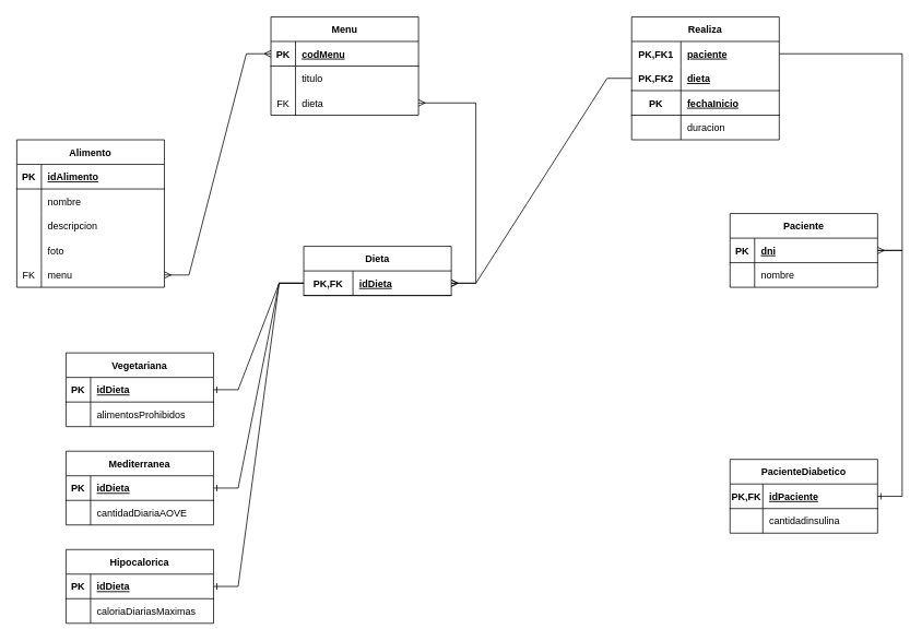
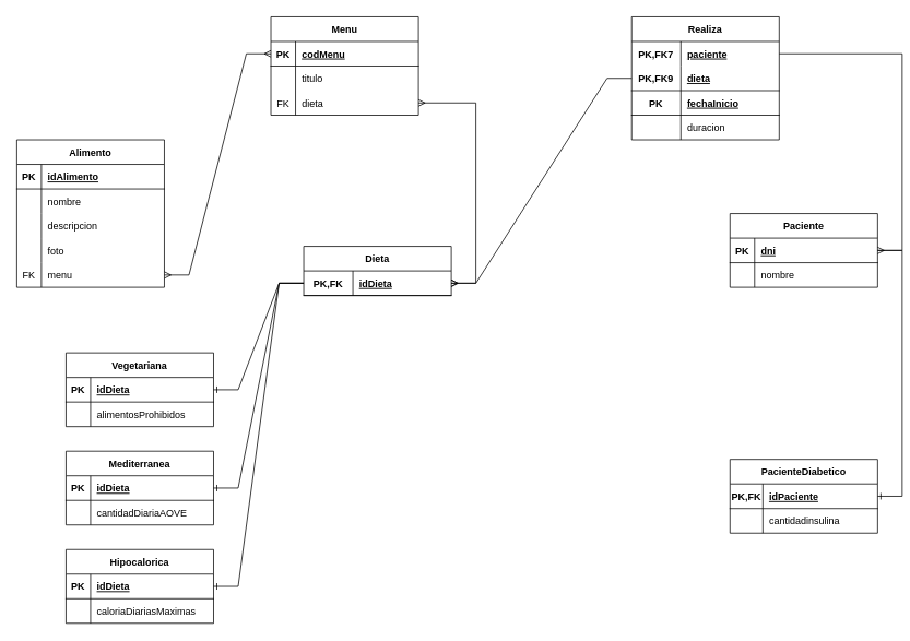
  <mxCell id="0" />
  <mxCell id="1" parent="0" />
  <mxCell id="2" value="Alimento" style="shape=table;startSize=30;container=1;collapsible=1;childLayout=tableLayout;fixedRows=1;rowLines=0;fontStyle=1;align=center;resizeLast=1;" vertex="1" parent="1"><mxGeometry x="20" y="170" width="180" height="180" as="geometry" /></mxCell>
  <mxCell id="3" value="" style="shape=tableRow;horizontal=0;startSize=0;swimlaneHead=0;swimlaneBody=0;fillColor=none;collapsible=0;dropTarget=0;points=[[0,0.5],[1,0.5]];portConstraint=eastwest;top=0;left=0;right=0;bottom=1;" vertex="1" parent="2"><mxGeometry y="30" width="180" height="30" as="geometry" /></mxCell>
  <mxCell id="4" value="PK" style="shape=partialRectangle;connectable=0;fillColor=none;top=0;left=0;bottom=0;right=0;fontStyle=1;overflow=hidden;" vertex="1" parent="3"><mxGeometry width="30" height="30" as="geometry"><mxRectangle width="30" height="30" as="alternateBounds" /></mxGeometry></mxCell>
  <mxCell id="5" value="idAlimento" style="shape=partialRectangle;connectable=0;fillColor=none;top=0;left=0;bottom=0;right=0;align=left;spacingLeft=6;fontStyle=5;overflow=hidden;" vertex="1" parent="3"><mxGeometry x="30" width="150" height="30" as="geometry"><mxRectangle width="150" height="30" as="alternateBounds" /></mxGeometry></mxCell>
  <mxCell id="6" value="" style="shape=tableRow;horizontal=0;startSize=0;swimlaneHead=0;swimlaneBody=0;fillColor=none;collapsible=0;dropTarget=0;points=[[0,0.5],[1,0.5]];portConstraint=eastwest;top=0;left=0;right=0;bottom=0;" vertex="1" parent="2"><mxGeometry y="60" width="180" height="30" as="geometry" /></mxCell>
  <mxCell id="7" value="" style="shape=partialRectangle;connectable=0;fillColor=none;top=0;left=0;bottom=0;right=0;editable=1;overflow=hidden;" vertex="1" parent="6"><mxGeometry width="30" height="30" as="geometry"><mxRectangle width="30" height="30" as="alternateBounds" /></mxGeometry></mxCell>
  <mxCell id="8" value="nombre" style="shape=partialRectangle;connectable=0;fillColor=none;top=0;left=0;bottom=0;right=0;align=left;spacingLeft=6;overflow=hidden;" vertex="1" parent="6"><mxGeometry x="30" width="150" height="30" as="geometry"><mxRectangle width="150" height="30" as="alternateBounds" /></mxGeometry></mxCell>
  <mxCell id="9" value="" style="shape=tableRow;horizontal=0;startSize=0;swimlaneHead=0;swimlaneBody=0;fillColor=none;collapsible=0;dropTarget=0;points=[[0,0.5],[1,0.5]];portConstraint=eastwest;top=0;left=0;right=0;bottom=0;" vertex="1" parent="2"><mxGeometry y="90" width="180" height="30" as="geometry" /></mxCell>
  <mxCell id="10" value="" style="shape=partialRectangle;connectable=0;fillColor=none;top=0;left=0;bottom=0;right=0;editable=1;overflow=hidden;" vertex="1" parent="9"><mxGeometry width="30" height="30" as="geometry"><mxRectangle width="30" height="30" as="alternateBounds" /></mxGeometry></mxCell>
  <mxCell id="11" value="descripcion" style="shape=partialRectangle;connectable=0;fillColor=none;top=0;left=0;bottom=0;right=0;align=left;spacingLeft=6;overflow=hidden;" vertex="1" parent="9"><mxGeometry x="30" width="150" height="30" as="geometry"><mxRectangle width="150" height="30" as="alternateBounds" /></mxGeometry></mxCell>
  <mxCell id="12" value="" style="shape=tableRow;horizontal=0;startSize=0;swimlaneHead=0;swimlaneBody=0;fillColor=none;collapsible=0;dropTarget=0;points=[[0,0.5],[1,0.5]];portConstraint=eastwest;top=0;left=0;right=0;bottom=0;" vertex="1" parent="2"><mxGeometry y="120" width="180" height="30" as="geometry" /></mxCell>
  <mxCell id="13" value="" style="shape=partialRectangle;connectable=0;fillColor=none;top=0;left=0;bottom=0;right=0;editable=1;overflow=hidden;" vertex="1" parent="12"><mxGeometry width="30" height="30" as="geometry"><mxRectangle width="30" height="30" as="alternateBounds" /></mxGeometry></mxCell>
  <mxCell id="14" value="foto" style="shape=partialRectangle;connectable=0;fillColor=none;top=0;left=0;bottom=0;right=0;align=left;spacingLeft=6;overflow=hidden;" vertex="1" parent="12"><mxGeometry x="30" width="150" height="30" as="geometry"><mxRectangle width="150" height="30" as="alternateBounds" /></mxGeometry></mxCell>
  <mxCell id="15" value="" style="shape=tableRow;horizontal=0;startSize=0;swimlaneHead=0;swimlaneBody=0;fillColor=none;collapsible=0;dropTarget=0;points=[[0,0.5],[1,0.5]];portConstraint=eastwest;top=0;left=0;right=0;bottom=0;" vertex="1" parent="2"><mxGeometry y="150" width="180" height="30" as="geometry" /></mxCell>
  <mxCell id="16" value="FK" style="shape=partialRectangle;connectable=0;fillColor=none;top=0;left=0;bottom=0;right=0;fontStyle=0;overflow=hidden;" vertex="1" parent="15"><mxGeometry width="30" height="30" as="geometry"><mxRectangle width="30" height="30" as="alternateBounds" /></mxGeometry></mxCell>
  <mxCell id="17" value="menu" style="shape=partialRectangle;connectable=0;fillColor=none;top=0;left=0;bottom=0;right=0;align=left;spacingLeft=6;fontStyle=0;overflow=hidden;" vertex="1" parent="15"><mxGeometry x="30" width="150" height="30" as="geometry"><mxRectangle width="150" height="30" as="alternateBounds" /></mxGeometry></mxCell>
  <mxCell id="18" value="Menu" style="shape=table;startSize=30;container=1;collapsible=1;childLayout=tableLayout;fixedRows=1;rowLines=0;fontStyle=1;align=center;resizeLast=1;" vertex="1" parent="1"><mxGeometry x="330" y="20" width="180" height="120" as="geometry" /></mxCell>
  <mxCell id="19" value="" style="shape=tableRow;horizontal=0;startSize=0;swimlaneHead=0;swimlaneBody=0;fillColor=none;collapsible=0;dropTarget=0;points=[[0,0.5],[1,0.5]];portConstraint=eastwest;top=0;left=0;right=0;bottom=1;" vertex="1" parent="18"><mxGeometry y="30" width="180" height="30" as="geometry" /></mxCell>
  <mxCell id="20" value="PK" style="shape=partialRectangle;connectable=0;fillColor=none;top=0;left=0;bottom=0;right=0;fontStyle=1;overflow=hidden;" vertex="1" parent="19"><mxGeometry width="30" height="30" as="geometry"><mxRectangle width="30" height="30" as="alternateBounds" /></mxGeometry></mxCell>
  <mxCell id="21" value="codMenu" style="shape=partialRectangle;connectable=0;fillColor=none;top=0;left=0;bottom=0;right=0;align=left;spacingLeft=6;fontStyle=5;overflow=hidden;" vertex="1" parent="19"><mxGeometry x="30" width="150" height="30" as="geometry"><mxRectangle width="150" height="30" as="alternateBounds" /></mxGeometry></mxCell>
  <mxCell id="22" value="" style="shape=tableRow;horizontal=0;startSize=0;swimlaneHead=0;swimlaneBody=0;fillColor=none;collapsible=0;dropTarget=0;points=[[0,0.5],[1,0.5]];portConstraint=eastwest;top=0;left=0;right=0;bottom=0;" vertex="1" parent="18"><mxGeometry y="60" width="180" height="30" as="geometry" /></mxCell>
  <mxCell id="23" value="" style="shape=partialRectangle;connectable=0;fillColor=none;top=0;left=0;bottom=0;right=0;editable=1;overflow=hidden;" vertex="1" parent="22"><mxGeometry width="30" height="30" as="geometry"><mxRectangle width="30" height="30" as="alternateBounds" /></mxGeometry></mxCell>
  <mxCell id="24" value="titulo" style="shape=partialRectangle;connectable=0;fillColor=none;top=0;left=0;bottom=0;right=0;align=left;spacingLeft=6;overflow=hidden;" vertex="1" parent="22"><mxGeometry x="30" width="150" height="30" as="geometry"><mxRectangle width="150" height="30" as="alternateBounds" /></mxGeometry></mxCell>
  <mxCell id="25" value="" style="shape=tableRow;horizontal=0;startSize=0;swimlaneHead=0;swimlaneBody=0;fillColor=none;collapsible=0;dropTarget=0;points=[[0,0.5],[1,0.5]];portConstraint=eastwest;top=0;left=0;right=0;bottom=0;" vertex="1" parent="18"><mxGeometry y="90" width="180" height="30" as="geometry" /></mxCell>
  <mxCell id="26" value="FK" style="shape=partialRectangle;connectable=0;fillColor=none;top=0;left=0;bottom=0;right=0;editable=1;overflow=hidden;" vertex="1" parent="25"><mxGeometry width="30" height="30" as="geometry"><mxRectangle width="30" height="30" as="alternateBounds" /></mxGeometry></mxCell>
  <mxCell id="27" value="dieta" style="shape=partialRectangle;connectable=0;fillColor=none;top=0;left=0;bottom=0;right=0;align=left;spacingLeft=6;overflow=hidden;" vertex="1" parent="25"><mxGeometry x="30" width="150" height="30" as="geometry"><mxRectangle width="150" height="30" as="alternateBounds" /></mxGeometry></mxCell>
  <mxCell id="28" value="Vegetariana" style="shape=table;startSize=30;container=1;collapsible=1;childLayout=tableLayout;fixedRows=1;rowLines=0;fontStyle=1;align=center;resizeLast=1;" vertex="1" parent="1"><mxGeometry x="80" y="430" width="180" height="90" as="geometry" /></mxCell>
  <mxCell id="29" value="" style="shape=tableRow;horizontal=0;startSize=0;swimlaneHead=0;swimlaneBody=0;fillColor=none;collapsible=0;dropTarget=0;points=[[0,0.5],[1,0.5]];portConstraint=eastwest;top=0;left=0;right=0;bottom=1;" vertex="1" parent="28"><mxGeometry y="30" width="180" height="30" as="geometry" /></mxCell>
  <mxCell id="30" value="PK" style="shape=partialRectangle;connectable=0;fillColor=none;top=0;left=0;bottom=0;right=0;fontStyle=1;overflow=hidden;" vertex="1" parent="29"><mxGeometry width="30" height="30" as="geometry"><mxRectangle width="30" height="30" as="alternateBounds" /></mxGeometry></mxCell>
  <mxCell id="31" value="idDieta" style="shape=partialRectangle;connectable=0;fillColor=none;top=0;left=0;bottom=0;right=0;align=left;spacingLeft=6;fontStyle=5;overflow=hidden;" vertex="1" parent="29"><mxGeometry x="30" width="150" height="30" as="geometry"><mxRectangle width="150" height="30" as="alternateBounds" /></mxGeometry></mxCell>
  <mxCell id="32" value="" style="shape=tableRow;horizontal=0;startSize=0;swimlaneHead=0;swimlaneBody=0;fillColor=none;collapsible=0;dropTarget=0;points=[[0,0.5],[1,0.5]];portConstraint=eastwest;top=0;left=0;right=0;bottom=0;" vertex="1" parent="28"><mxGeometry y="60" width="180" height="30" as="geometry" /></mxCell>
  <mxCell id="33" value="" style="shape=partialRectangle;connectable=0;fillColor=none;top=0;left=0;bottom=0;right=0;editable=1;overflow=hidden;" vertex="1" parent="32"><mxGeometry width="30" height="30" as="geometry"><mxRectangle width="30" height="30" as="alternateBounds" /></mxGeometry></mxCell>
  <mxCell id="34" value="alimentosProhibidos" style="shape=partialRectangle;connectable=0;fillColor=none;top=0;left=0;bottom=0;right=0;align=left;spacingLeft=6;overflow=hidden;" vertex="1" parent="32"><mxGeometry x="30" width="150" height="30" as="geometry"><mxRectangle width="150" height="30" as="alternateBounds" /></mxGeometry></mxCell>
  <mxCell id="35" value="Mediterranea" style="shape=table;startSize=30;container=1;collapsible=1;childLayout=tableLayout;fixedRows=1;rowLines=0;fontStyle=1;align=center;resizeLast=1;" vertex="1" parent="1"><mxGeometry x="80" y="550" width="180" height="90" as="geometry" /></mxCell>
  <mxCell id="36" value="" style="shape=tableRow;horizontal=0;startSize=0;swimlaneHead=0;swimlaneBody=0;fillColor=none;collapsible=0;dropTarget=0;points=[[0,0.5],[1,0.5]];portConstraint=eastwest;top=0;left=0;right=0;bottom=1;" vertex="1" parent="35"><mxGeometry y="30" width="180" height="30" as="geometry" /></mxCell>
  <mxCell id="37" value="PK" style="shape=partialRectangle;connectable=0;fillColor=none;top=0;left=0;bottom=0;right=0;fontStyle=1;overflow=hidden;" vertex="1" parent="36"><mxGeometry width="30" height="30" as="geometry"><mxRectangle width="30" height="30" as="alternateBounds" /></mxGeometry></mxCell>
  <mxCell id="38" value="idDieta" style="shape=partialRectangle;connectable=0;fillColor=none;top=0;left=0;bottom=0;right=0;align=left;spacingLeft=6;fontStyle=5;overflow=hidden;" vertex="1" parent="36"><mxGeometry x="30" width="150" height="30" as="geometry"><mxRectangle width="150" height="30" as="alternateBounds" /></mxGeometry></mxCell>
  <mxCell id="39" value="" style="shape=tableRow;horizontal=0;startSize=0;swimlaneHead=0;swimlaneBody=0;fillColor=none;collapsible=0;dropTarget=0;points=[[0,0.5],[1,0.5]];portConstraint=eastwest;top=0;left=0;right=0;bottom=0;" vertex="1" parent="35"><mxGeometry y="60" width="180" height="30" as="geometry" /></mxCell>
  <mxCell id="40" value="" style="shape=partialRectangle;connectable=0;fillColor=none;top=0;left=0;bottom=0;right=0;editable=1;overflow=hidden;" vertex="1" parent="39"><mxGeometry width="30" height="30" as="geometry"><mxRectangle width="30" height="30" as="alternateBounds" /></mxGeometry></mxCell>
  <mxCell id="41" value="cantidadDiariaAOVE" style="shape=partialRectangle;connectable=0;fillColor=none;top=0;left=0;bottom=0;right=0;align=left;spacingLeft=6;overflow=hidden;" vertex="1" parent="39"><mxGeometry x="30" width="150" height="30" as="geometry"><mxRectangle width="150" height="30" as="alternateBounds" /></mxGeometry></mxCell>
  <mxCell id="42" value="Hipocalorica" style="shape=table;startSize=30;container=1;collapsible=1;childLayout=tableLayout;fixedRows=1;rowLines=0;fontStyle=1;align=center;resizeLast=1;" vertex="1" parent="1"><mxGeometry x="80" y="670" width="180" height="90" as="geometry" /></mxCell>
  <mxCell id="43" value="" style="shape=tableRow;horizontal=0;startSize=0;swimlaneHead=0;swimlaneBody=0;fillColor=none;collapsible=0;dropTarget=0;points=[[0,0.5],[1,0.5]];portConstraint=eastwest;top=0;left=0;right=0;bottom=1;" vertex="1" parent="42"><mxGeometry y="30" width="180" height="30" as="geometry" /></mxCell>
  <mxCell id="44" value="PK" style="shape=partialRectangle;connectable=0;fillColor=none;top=0;left=0;bottom=0;right=0;fontStyle=1;overflow=hidden;" vertex="1" parent="43"><mxGeometry width="30" height="30" as="geometry"><mxRectangle width="30" height="30" as="alternateBounds" /></mxGeometry></mxCell>
  <mxCell id="45" value="idDieta" style="shape=partialRectangle;connectable=0;fillColor=none;top=0;left=0;bottom=0;right=0;align=left;spacingLeft=6;fontStyle=5;overflow=hidden;" vertex="1" parent="43"><mxGeometry x="30" width="150" height="30" as="geometry"><mxRectangle width="150" height="30" as="alternateBounds" /></mxGeometry></mxCell>
  <mxCell id="46" value="" style="shape=tableRow;horizontal=0;startSize=0;swimlaneHead=0;swimlaneBody=0;fillColor=none;collapsible=0;dropTarget=0;points=[[0,0.5],[1,0.5]];portConstraint=eastwest;top=0;left=0;right=0;bottom=0;" vertex="1" parent="42"><mxGeometry y="60" width="180" height="30" as="geometry" /></mxCell>
  <mxCell id="47" value="" style="shape=partialRectangle;connectable=0;fillColor=none;top=0;left=0;bottom=0;right=0;editable=1;overflow=hidden;" vertex="1" parent="46"><mxGeometry width="30" height="30" as="geometry"><mxRectangle width="30" height="30" as="alternateBounds" /></mxGeometry></mxCell>
  <mxCell id="48" value="caloriaDiariasMaximas" style="shape=partialRectangle;connectable=0;fillColor=none;top=0;left=0;bottom=0;right=0;align=left;spacingLeft=6;overflow=hidden;" vertex="1" parent="46"><mxGeometry x="30" width="150" height="30" as="geometry"><mxRectangle width="150" height="30" as="alternateBounds" /></mxGeometry></mxCell>
  <mxCell id="49" value="Dieta" style="shape=table;startSize=30;container=1;collapsible=1;childLayout=tableLayout;fixedRows=1;rowLines=0;fontStyle=1;align=center;resizeLast=1;" vertex="1" parent="1"><mxGeometry x="370" y="300" width="180" height="60" as="geometry" /></mxCell>
  <mxCell id="50" value="" style="shape=tableRow;horizontal=0;startSize=0;swimlaneHead=0;swimlaneBody=0;fillColor=none;collapsible=0;dropTarget=0;points=[[0,0.5],[1,0.5]];portConstraint=eastwest;top=0;left=0;right=0;bottom=1;" vertex="1" parent="49"><mxGeometry y="30" width="180" height="30" as="geometry" /></mxCell>
  <mxCell id="51" value="PK,FK" style="shape=partialRectangle;connectable=0;fillColor=none;top=0;left=0;bottom=0;right=0;fontStyle=1;overflow=hidden;" vertex="1" parent="50"><mxGeometry width="60" height="30" as="geometry"><mxRectangle width="60" height="30" as="alternateBounds" /></mxGeometry></mxCell>
  <mxCell id="52" value="idDieta" style="shape=partialRectangle;connectable=0;fillColor=none;top=0;left=0;bottom=0;right=0;align=left;spacingLeft=6;fontStyle=5;overflow=hidden;" vertex="1" parent="50"><mxGeometry x="60" width="120" height="30" as="geometry"><mxRectangle width="120" height="30" as="alternateBounds" /></mxGeometry></mxCell>
  <mxCell id="53" value="Paciente" style="shape=table;startSize=30;container=1;collapsible=1;childLayout=tableLayout;fixedRows=1;rowLines=0;fontStyle=1;align=center;resizeLast=1;" vertex="1" parent="1"><mxGeometry x="890" y="260" width="180" height="90" as="geometry" /></mxCell>
  <mxCell id="54" value="" style="shape=tableRow;horizontal=0;startSize=0;swimlaneHead=0;swimlaneBody=0;fillColor=none;collapsible=0;dropTarget=0;points=[[0,0.5],[1,0.5]];portConstraint=eastwest;top=0;left=0;right=0;bottom=1;" vertex="1" parent="53"><mxGeometry y="30" width="180" height="30" as="geometry" /></mxCell>
  <mxCell id="55" value="PK" style="shape=partialRectangle;connectable=0;fillColor=none;top=0;left=0;bottom=0;right=0;fontStyle=1;overflow=hidden;" vertex="1" parent="54"><mxGeometry width="30" height="30" as="geometry"><mxRectangle width="30" height="30" as="alternateBounds" /></mxGeometry></mxCell>
  <mxCell id="56" value="dni" style="shape=partialRectangle;connectable=0;fillColor=none;top=0;left=0;bottom=0;right=0;align=left;spacingLeft=6;fontStyle=5;overflow=hidden;" vertex="1" parent="54"><mxGeometry x="30" width="150" height="30" as="geometry"><mxRectangle width="150" height="30" as="alternateBounds" /></mxGeometry></mxCell>
  <mxCell id="57" value="" style="shape=tableRow;horizontal=0;startSize=0;swimlaneHead=0;swimlaneBody=0;fillColor=none;collapsible=0;dropTarget=0;points=[[0,0.5],[1,0.5]];portConstraint=eastwest;top=0;left=0;right=0;bottom=0;" vertex="1" parent="53"><mxGeometry y="60" width="180" height="30" as="geometry" /></mxCell>
  <mxCell id="58" value="" style="shape=partialRectangle;connectable=0;fillColor=none;top=0;left=0;bottom=0;right=0;editable=1;overflow=hidden;" vertex="1" parent="57"><mxGeometry width="30" height="30" as="geometry"><mxRectangle width="30" height="30" as="alternateBounds" /></mxGeometry></mxCell>
  <mxCell id="59" value="nombre" style="shape=partialRectangle;connectable=0;fillColor=none;top=0;left=0;bottom=0;right=0;align=left;spacingLeft=6;overflow=hidden;" vertex="1" parent="57"><mxGeometry x="30" width="150" height="30" as="geometry"><mxRectangle width="150" height="30" as="alternateBounds" /></mxGeometry></mxCell>
  <mxCell id="60" value="Realiza" style="shape=table;startSize=30;container=1;collapsible=1;childLayout=tableLayout;fixedRows=1;rowLines=0;fontStyle=1;align=center;resizeLast=1;" vertex="1" parent="1"><mxGeometry x="770" y="20" width="180" height="150" as="geometry" /></mxCell>
  <mxCell id="61" value="" style="shape=tableRow;horizontal=0;startSize=0;swimlaneHead=0;swimlaneBody=0;fillColor=none;collapsible=0;dropTarget=0;points=[[0,0.5],[1,0.5]];portConstraint=eastwest;top=0;left=0;right=0;bottom=0;" vertex="1" parent="60"><mxGeometry y="30" width="180" height="30" as="geometry" /></mxCell>
- <mxCell id="62" value="PK,FK1" style="shape=partialRectangle;connectable=0;fillColor=none;top=0;left=0;bottom=0;right=0;fontStyle=1;overflow=hidden;" vertex="1" parent="61"><mxGeometry width="60" height="30" as="geometry"><mxRectangle width="60" height="30" as="alternateBounds" /></mxGeometry></mxCell>
+ <mxCell id="62" value="PK,FK7" style="shape=partialRectangle;connectable=0;fillColor=none;top=0;left=0;bottom=0;right=0;fontStyle=1;overflow=hidden;" vertex="1" parent="61"><mxGeometry width="60" height="30" as="geometry"><mxRectangle width="60" height="30" as="alternateBounds" /></mxGeometry></mxCell>
  <mxCell id="63" value="paciente" style="shape=partialRectangle;connectable=0;fillColor=none;top=0;left=0;bottom=0;right=0;align=left;spacingLeft=6;fontStyle=5;overflow=hidden;" vertex="1" parent="61"><mxGeometry x="60" width="120" height="30" as="geometry"><mxRectangle width="120" height="30" as="alternateBounds" /></mxGeometry></mxCell>
  <mxCell id="64" value="" style="shape=tableRow;horizontal=0;startSize=0;swimlaneHead=0;swimlaneBody=0;fillColor=none;collapsible=0;dropTarget=0;points=[[0,0.5],[1,0.5]];portConstraint=eastwest;top=0;left=0;right=0;bottom=1;strokeColor=inherit;" vertex="1" parent="60"><mxGeometry y="60" width="180" height="30" as="geometry" /></mxCell>
- <mxCell id="65" value="PK,FK2" style="shape=partialRectangle;connectable=0;fillColor=none;top=0;left=0;bottom=0;right=0;fontStyle=1;overflow=hidden;" vertex="1" parent="64"><mxGeometry width="60" height="30" as="geometry"><mxRectangle width="60" height="30" as="alternateBounds" /></mxGeometry></mxCell>
+ <mxCell id="65" value="PK,FK9" style="shape=partialRectangle;connectable=0;fillColor=none;top=0;left=0;bottom=0;right=0;fontStyle=1;overflow=hidden;" vertex="1" parent="64"><mxGeometry width="60" height="30" as="geometry"><mxRectangle width="60" height="30" as="alternateBounds" /></mxGeometry></mxCell>
  <mxCell id="66" value="dieta" style="shape=partialRectangle;connectable=0;fillColor=none;top=0;left=0;bottom=0;right=0;align=left;spacingLeft=6;fontStyle=5;overflow=hidden;" vertex="1" parent="64"><mxGeometry x="60" width="120" height="30" as="geometry"><mxRectangle width="120" height="30" as="alternateBounds" /></mxGeometry></mxCell>
  <mxCell id="67" value="" style="shape=tableRow;horizontal=0;startSize=0;swimlaneHead=0;swimlaneBody=0;fillColor=none;collapsible=0;dropTarget=0;points=[[0,0.5],[1,0.5]];portConstraint=eastwest;top=0;left=0;right=0;bottom=1;" vertex="1" parent="60"><mxGeometry y="90" width="180" height="30" as="geometry" /></mxCell>
  <mxCell id="68" value="PK" style="shape=partialRectangle;connectable=0;fillColor=none;top=0;left=0;bottom=0;right=0;fontStyle=1;overflow=hidden;" vertex="1" parent="67"><mxGeometry width="60" height="30" as="geometry"><mxRectangle width="60" height="30" as="alternateBounds" /></mxGeometry></mxCell>
  <mxCell id="69" value="fechaInicio" style="shape=partialRectangle;connectable=0;fillColor=none;top=0;left=0;bottom=0;right=0;align=left;spacingLeft=6;fontStyle=5;overflow=hidden;" vertex="1" parent="67"><mxGeometry x="60" width="120" height="30" as="geometry"><mxRectangle width="120" height="30" as="alternateBounds" /></mxGeometry></mxCell>
  <mxCell id="70" value="" style="shape=tableRow;horizontal=0;startSize=0;swimlaneHead=0;swimlaneBody=0;fillColor=none;collapsible=0;dropTarget=0;points=[[0,0.5],[1,0.5]];portConstraint=eastwest;top=0;left=0;right=0;bottom=0;" vertex="1" parent="60"><mxGeometry y="120" width="180" height="30" as="geometry" /></mxCell>
  <mxCell id="71" value="" style="shape=partialRectangle;connectable=0;fillColor=none;top=0;left=0;bottom=0;right=0;fontStyle=0;overflow=hidden;" vertex="1" parent="70"><mxGeometry width="60" height="30" as="geometry"><mxRectangle width="60" height="30" as="alternateBounds" /></mxGeometry></mxCell>
  <mxCell id="72" value="duracion" style="shape=partialRectangle;connectable=0;fillColor=none;top=0;left=0;bottom=0;right=0;align=left;spacingLeft=6;fontStyle=0;overflow=hidden;" vertex="1" parent="70"><mxGeometry x="60" width="120" height="30" as="geometry"><mxRectangle width="120" height="30" as="alternateBounds" /></mxGeometry></mxCell>
  <mxCell id="73" value="PacienteDiabetico" style="shape=table;startSize=30;container=1;collapsible=1;childLayout=tableLayout;fixedRows=1;rowLines=0;fontStyle=1;align=center;resizeLast=1;" vertex="1" parent="1"><mxGeometry x="890" y="560" width="180" height="90" as="geometry" /></mxCell>
  <mxCell id="74" value="" style="shape=tableRow;horizontal=0;startSize=0;swimlaneHead=0;swimlaneBody=0;fillColor=none;collapsible=0;dropTarget=0;points=[[0,0.5],[1,0.5]];portConstraint=eastwest;top=0;left=0;right=0;bottom=1;" vertex="1" parent="73"><mxGeometry y="30" width="180" height="30" as="geometry" /></mxCell>
  <mxCell id="75" value="PK,FK" style="shape=partialRectangle;connectable=0;fillColor=none;top=0;left=0;bottom=0;right=0;fontStyle=1;overflow=hidden;" vertex="1" parent="74"><mxGeometry width="40" height="30" as="geometry"><mxRectangle width="40" height="30" as="alternateBounds" /></mxGeometry></mxCell>
  <mxCell id="76" value="idPaciente" style="shape=partialRectangle;connectable=0;fillColor=none;top=0;left=0;bottom=0;right=0;align=left;spacingLeft=6;fontStyle=5;overflow=hidden;" vertex="1" parent="74"><mxGeometry x="40" width="140" height="30" as="geometry"><mxRectangle width="140" height="30" as="alternateBounds" /></mxGeometry></mxCell>
  <mxCell id="77" value="" style="shape=tableRow;horizontal=0;startSize=0;swimlaneHead=0;swimlaneBody=0;fillColor=none;collapsible=0;dropTarget=0;points=[[0,0.5],[1,0.5]];portConstraint=eastwest;top=0;left=0;right=0;bottom=0;" vertex="1" parent="73"><mxGeometry y="60" width="180" height="30" as="geometry" /></mxCell>
  <mxCell id="78" value="" style="shape=partialRectangle;connectable=0;fillColor=none;top=0;left=0;bottom=0;right=0;editable=1;overflow=hidden;" vertex="1" parent="77"><mxGeometry width="40" height="30" as="geometry"><mxRectangle width="40" height="30" as="alternateBounds" /></mxGeometry></mxCell>
  <mxCell id="79" value="cantidadinsulina" style="shape=partialRectangle;connectable=0;fillColor=none;top=0;left=0;bottom=0;right=0;align=left;spacingLeft=6;overflow=hidden;" vertex="1" parent="77"><mxGeometry x="40" width="140" height="30" as="geometry"><mxRectangle width="140" height="30" as="alternateBounds" /></mxGeometry></mxCell>
  <mxCell id="80" value="" style="edgeStyle=entityRelationEdgeStyle;fontSize=12;html=1;endArrow=ERmany;startArrow=ERmany;rounded=0;" edge="1" parent="1" source="15" target="19"><mxGeometry width="100" height="100" relative="1" as="geometry"><mxPoint x="230" y="280" as="sourcePoint" /><mxPoint x="330" y="180" as="targetPoint" /></mxGeometry></mxCell>
  <mxCell id="81" value="" style="edgeStyle=entityRelationEdgeStyle;fontSize=12;html=1;endArrow=ERmany;startArrow=ERmany;rounded=0;" edge="1" parent="1" source="25" target="50"><mxGeometry width="100" height="100" relative="1" as="geometry"><mxPoint x="550" y="270" as="sourcePoint" /><mxPoint x="650" y="170" as="targetPoint" /></mxGeometry></mxCell>
  <mxCell id="82" value="" style="edgeStyle=entityRelationEdgeStyle;fontSize=12;html=1;endArrow=ERone;endFill=1;rounded=0;" edge="1" parent="1" source="50" target="43"><mxGeometry width="100" height="100" relative="1" as="geometry"><mxPoint x="620" y="420" as="sourcePoint" /><mxPoint x="720" y="320" as="targetPoint" /></mxGeometry></mxCell>
  <mxCell id="83" value="" style="edgeStyle=entityRelationEdgeStyle;fontSize=12;html=1;endArrow=ERone;endFill=1;rounded=0;" edge="1" parent="1" source="50" target="29"><mxGeometry width="100" height="100" relative="1" as="geometry"><mxPoint x="250" y="480" as="sourcePoint" /><mxPoint x="350" y="380" as="targetPoint" /></mxGeometry></mxCell>
  <mxCell id="84" value="" style="edgeStyle=entityRelationEdgeStyle;fontSize=12;html=1;endArrow=ERone;endFill=1;rounded=0;" edge="1" parent="1" source="50" target="36"><mxGeometry width="100" height="100" relative="1" as="geometry"><mxPoint x="550" y="345" as="sourcePoint" /><mxPoint x="470" y="695" as="targetPoint" /></mxGeometry></mxCell>
  <mxCell id="85" value="" style="edgeStyle=entityRelationEdgeStyle;fontSize=12;html=1;endArrow=ERone;endFill=1;rounded=0;" edge="1" parent="1" source="54" target="74"><mxGeometry width="100" height="100" relative="1" as="geometry"><mxPoint x="1360" y="350" as="sourcePoint" /><mxPoint x="1460" y="250" as="targetPoint" /></mxGeometry></mxCell>
  <mxCell id="86" value="" style="edgeStyle=entityRelationEdgeStyle;fontSize=12;html=1;endArrow=ERmany;rounded=0;" edge="1" parent="1" source="61" target="54"><mxGeometry width="100" height="100" relative="1" as="geometry"><mxPoint x="940" y="320" as="sourcePoint" /><mxPoint x="1040" y="220" as="targetPoint" /></mxGeometry></mxCell>
  <mxCell id="87" value="" style="edgeStyle=entityRelationEdgeStyle;fontSize=12;html=1;endArrow=ERmany;rounded=0;" edge="1" parent="1" source="64" target="50"><mxGeometry width="100" height="100" relative="1" as="geometry"><mxPoint x="630" y="90" as="sourcePoint" /><mxPoint x="740" y="200" as="targetPoint" /></mxGeometry></mxCell>
